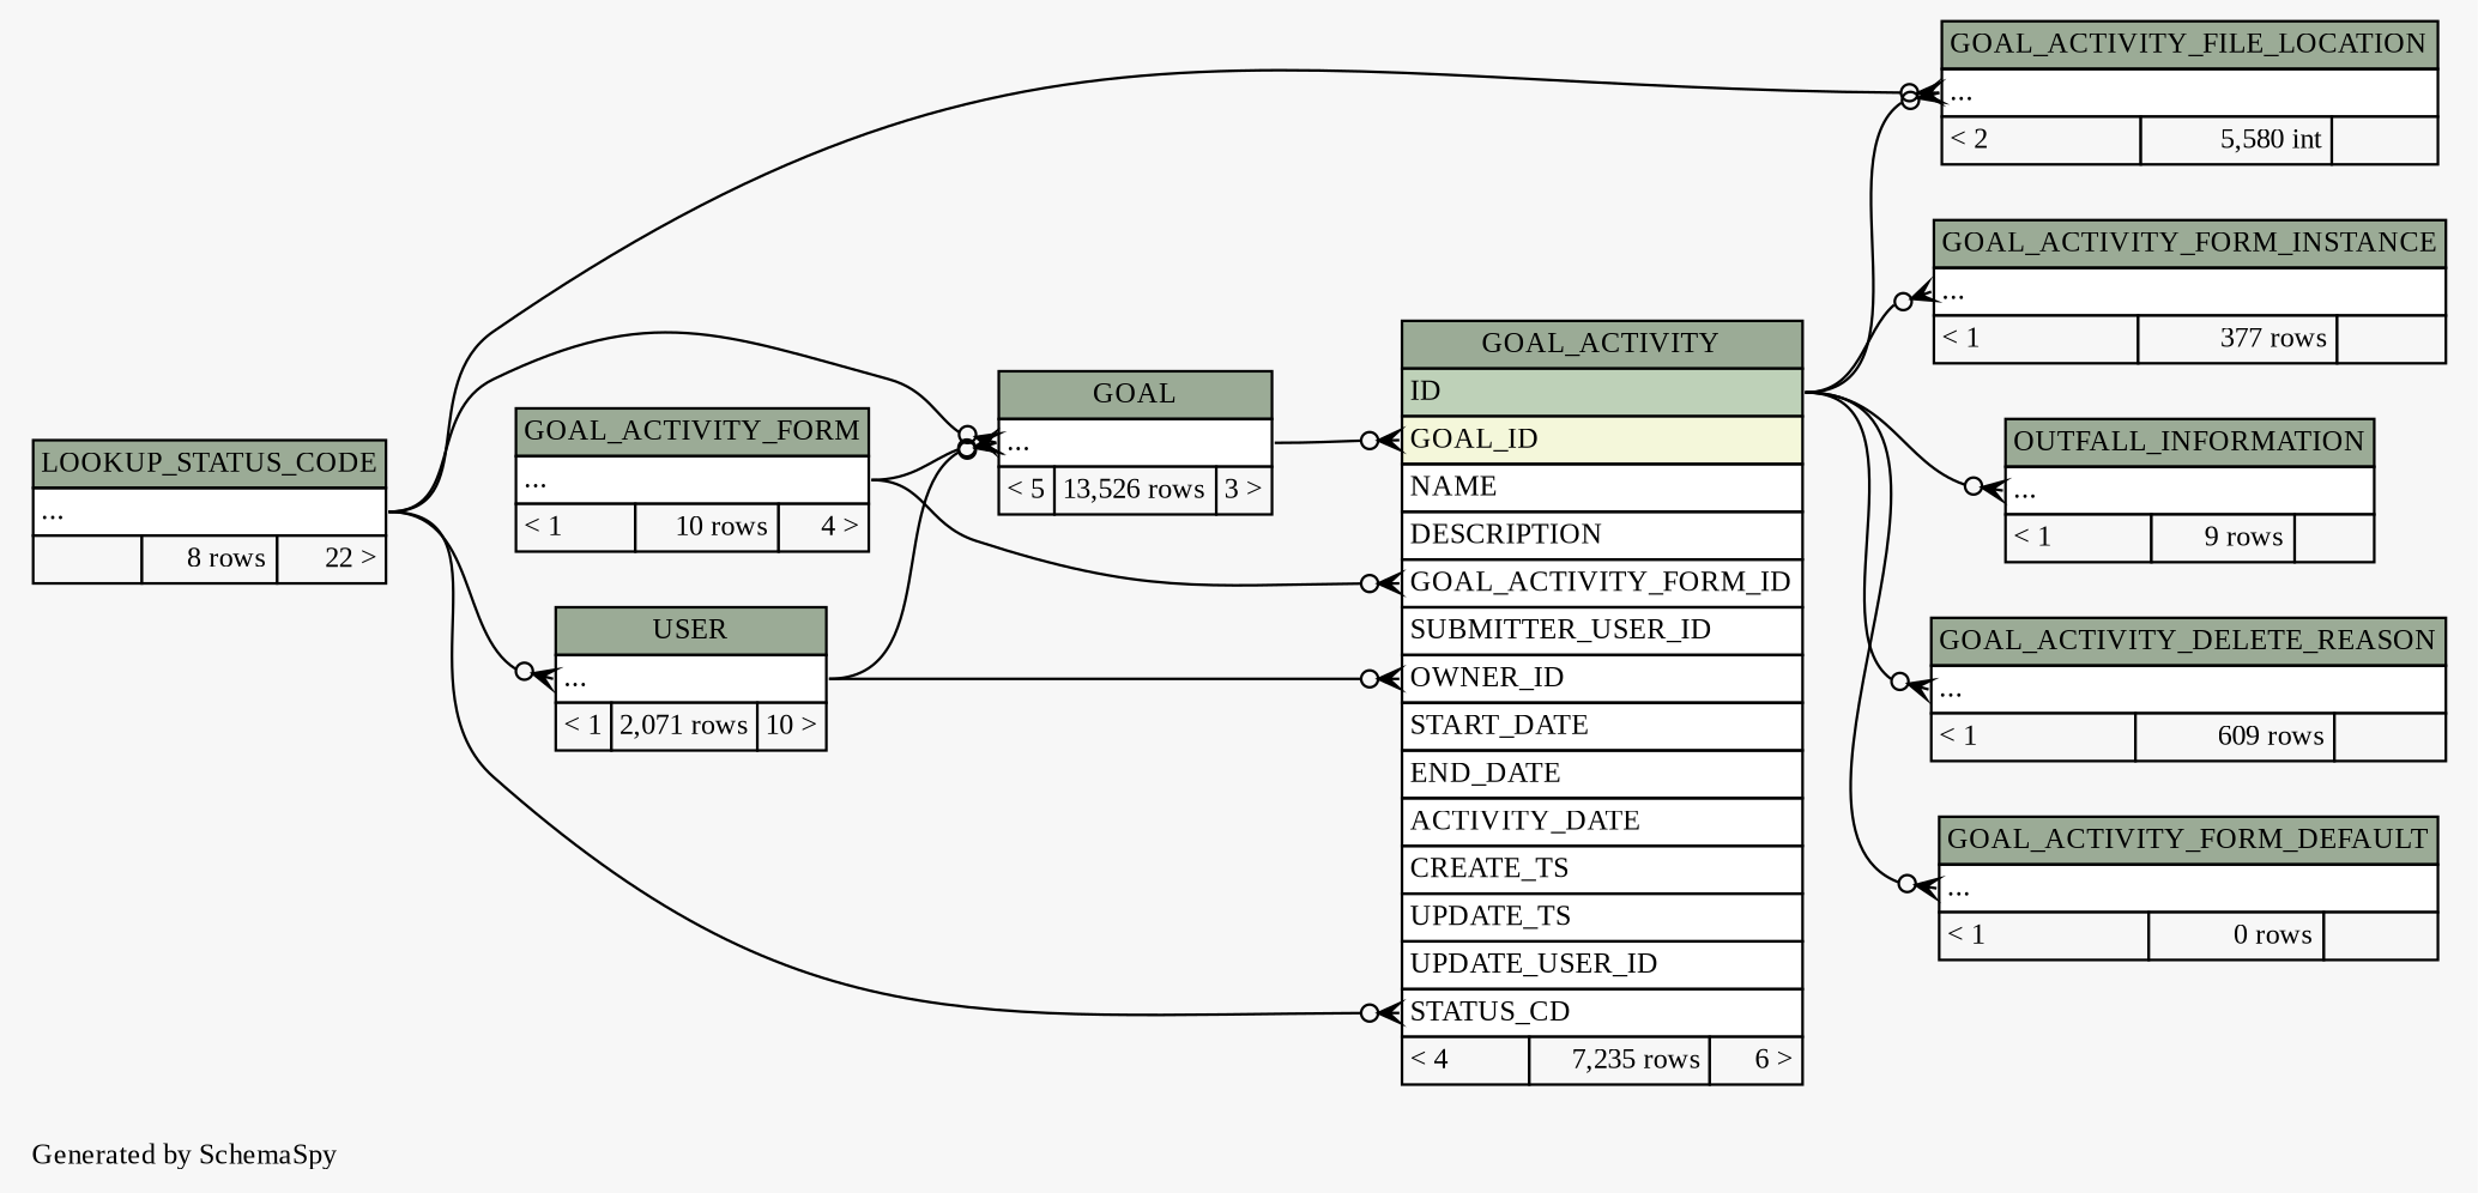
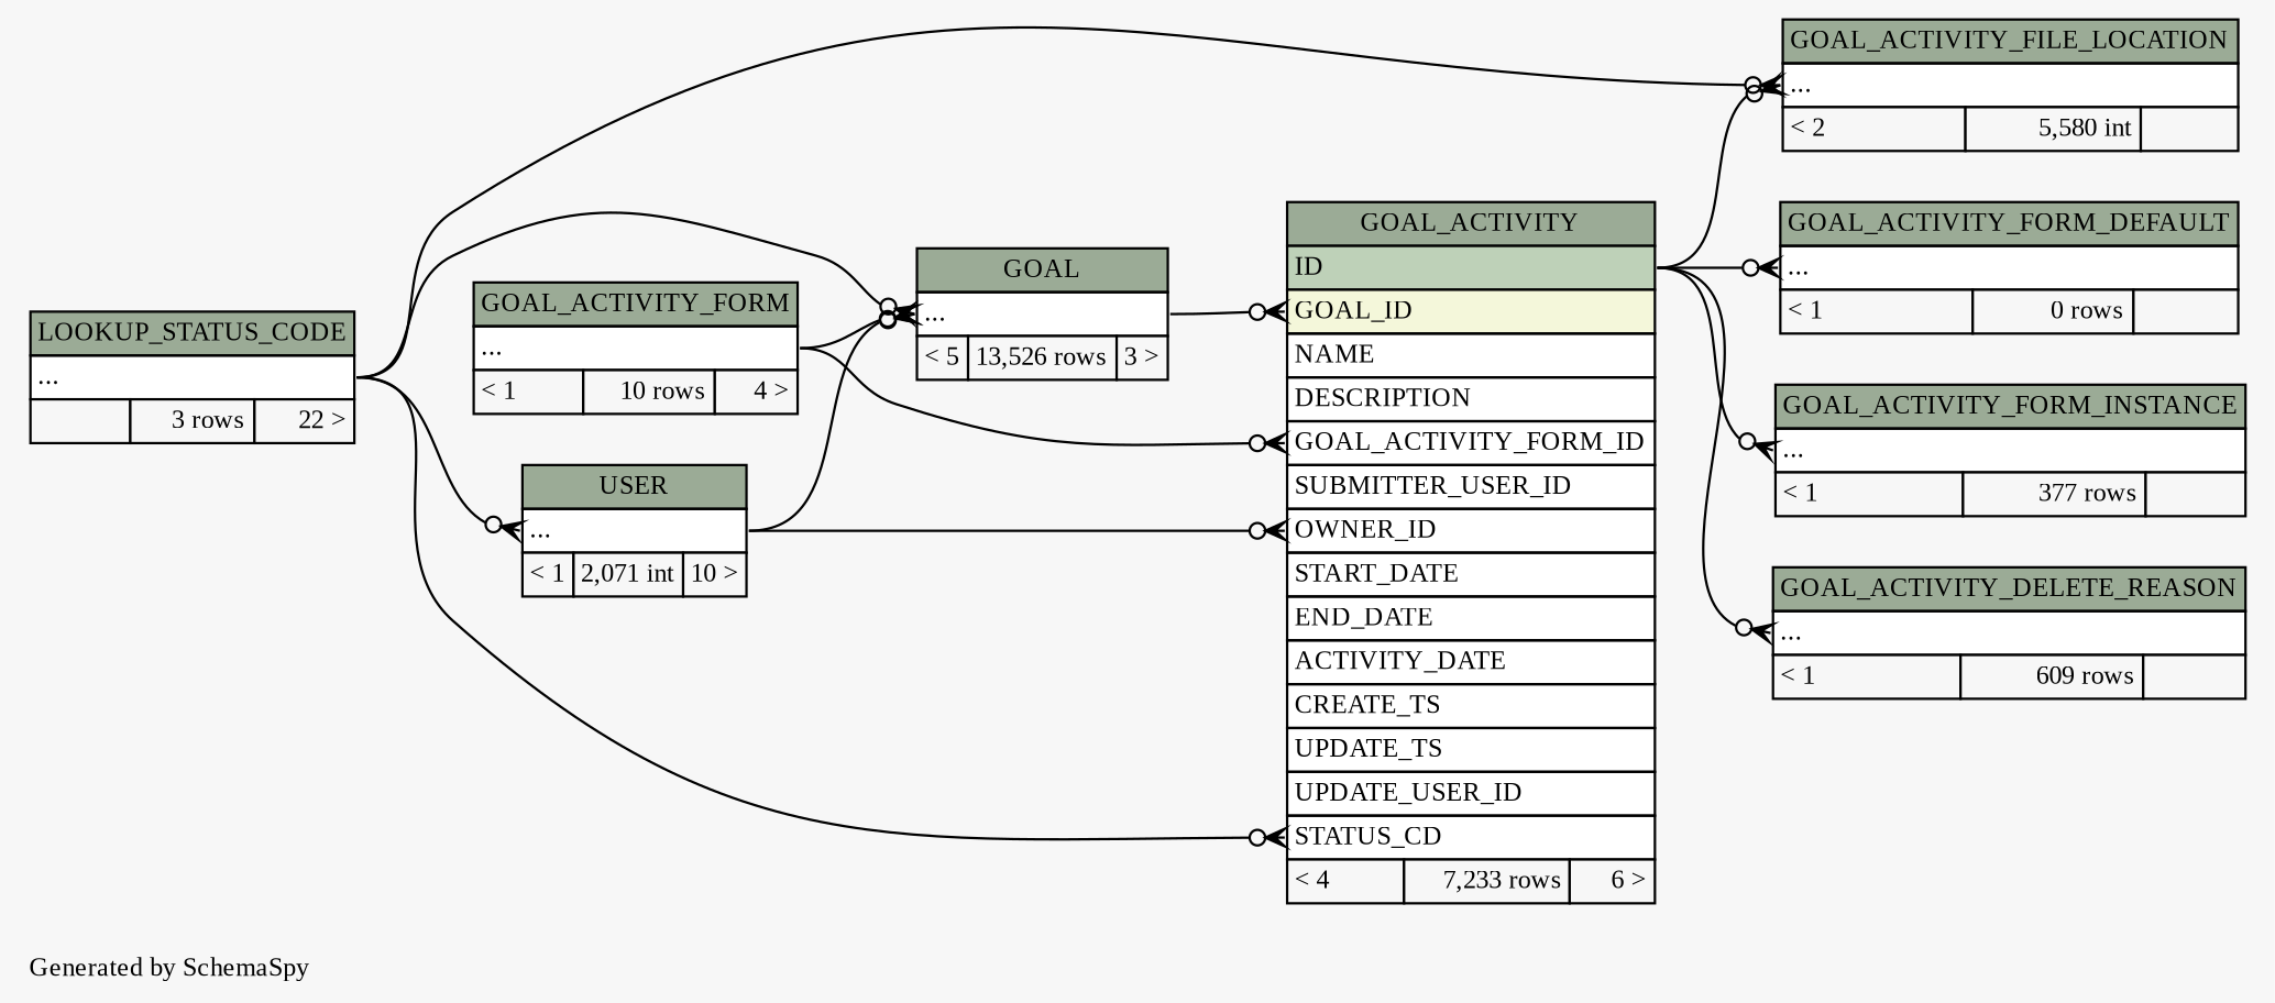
  digraph {
    bgcolor="#f7f7f7"
    fontname="Liberation Serif"
    fontsize=11
    label="\nGenerated by SchemaSpy"
    labeljust=l
    nodesep=0.18
    rankdir=RL
    ranksep=0.46
    node [fontname="Liberation Serif" fontsize=11 shape=plaintext]
    edge [arrowhead=none arrowsize=0.8 arrowtail=crowodot dir=back fontname="Liberation Serif" headport="elipses:e" tailport="elipses:w"]
    n1 [label=<     <TABLE BORDER="0" CELLBORDER="1" CELLSPACING="0" BGCOLOR="#ffffff">       <TR><TD COLSPAN="3" BGCOLOR="#9bab96" ALIGN="CENTER">GOAL</TD></TR>       <TR><TD PORT="elipses" COLSPAN="3" ALIGN="LEFT">...</TD></TR>       <TR><TD ALIGN="LEFT" BGCOLOR="#f7f7f7">&lt; 5</TD><TD ALIGN="RIGHT" BGCOLOR="#f7f7f7">13,526 rows</TD><TD ALIGN="RIGHT" BGCOLOR="#f7f7f7">3 &gt;</TD></TR>     </TABLE>>]
-   n2 [label=<     <TABLE BORDER="0" CELLBORDER="1" CELLSPACING="0" BGCOLOR="#ffffff">       <TR><TD COLSPAN="3" BGCOLOR="#9bab96" ALIGN="CENTER">USER</TD></TR>       <TR><TD PORT="elipses" COLSPAN="3" ALIGN="LEFT">...</TD></TR>       <TR><TD ALIGN="LEFT" BGCOLOR="#f7f7f7">&lt; 1</TD><TD ALIGN="RIGHT" BGCOLOR="#f7f7f7">2,071 rows</TD><TD ALIGN="RIGHT" BGCOLOR="#f7f7f7">10 &gt;</TD></TR>     </TABLE>>]
+   n2 [label=<     <TABLE BORDER="0" CELLBORDER="1" CELLSPACING="0" BGCOLOR="#ffffff">       <TR><TD COLSPAN="3" BGCOLOR="#9bab96" ALIGN="CENTER">USER</TD></TR>       <TR><TD PORT="elipses" COLSPAN="3" ALIGN="LEFT">...</TD></TR>       <TR><TD ALIGN="LEFT" BGCOLOR="#f7f7f7">&lt; 1</TD><TD ALIGN="RIGHT" BGCOLOR="#f7f7f7">2,071 int</TD><TD ALIGN="RIGHT" BGCOLOR="#f7f7f7">10 &gt;</TD></TR>     </TABLE>>]
    n3 [label=<     <TABLE BORDER="0" CELLBORDER="1" CELLSPACING="0" BGCOLOR="#ffffff">       <TR><TD COLSPAN="3" BGCOLOR="#9bab96" ALIGN="CENTER">GOAL_ACTIVITY_FORM</TD></TR>       <TR><TD PORT="elipses" COLSPAN="3" ALIGN="LEFT">...</TD></TR>       <TR><TD ALIGN="LEFT" BGCOLOR="#f7f7f7">&lt; 1</TD><TD ALIGN="RIGHT" BGCOLOR="#f7f7f7">10 rows</TD><TD ALIGN="RIGHT" BGCOLOR="#f7f7f7">4 &gt;</TD></TR>     </TABLE>>]
-   n4 [label=<     <TABLE BORDER="0" CELLBORDER="1" CELLSPACING="0" BGCOLOR="#ffffff">       <TR><TD COLSPAN="3" BGCOLOR="#9bab96" ALIGN="CENTER">LOOKUP_STATUS_CODE</TD></TR>       <TR><TD PORT="elipses" COLSPAN="3" ALIGN="LEFT">...</TD></TR>       <TR><TD ALIGN="LEFT" BGCOLOR="#f7f7f7">  </TD><TD ALIGN="RIGHT" BGCOLOR="#f7f7f7">8 rows</TD><TD ALIGN="RIGHT" BGCOLOR="#f7f7f7">22 &gt;</TD></TR>     </TABLE>>]
-   n5 [label=<     <TABLE BORDER="0" CELLBORDER="1" CELLSPACING="0" BGCOLOR="#ffffff">       <TR><TD COLSPAN="3" BGCOLOR="#9bab96" ALIGN="CENTER">GOAL_ACTIVITY</TD></TR>       <TR><TD PORT="ID" COLSPAN="3" BGCOLOR="#bed1b8" ALIGN="LEFT">ID</TD></TR>       <TR><TD PORT="GOAL_ID" COLSPAN="3" BGCOLOR="#f4f7da" ALIGN="LEFT">GOAL_ID</TD></TR>       <TR><TD PORT="NAME" COLSPAN="3" ALIGN="LEFT">NAME</TD></TR>       <TR><TD PORT="DESCRIPTION" COLSPAN="3" ALIGN="LEFT">DESCRIPTION</TD></TR>       <TR><TD PORT="GOAL_ACTIVITY_FORM_ID" COLSPAN="3" ALIGN="LEFT">GOAL_ACTIVITY_FORM_ID</TD></TR>       <TR><TD PORT="SUBMITTER_USER_ID" COLSPAN="3" ALIGN="LEFT">SUBMITTER_USER_ID</TD></TR>       <TR><TD PORT="OWNER_ID" COLSPAN="3" ALIGN="LEFT">OWNER_ID</TD></TR>       <TR><TD PORT="START_DATE" COLSPAN="3" ALIGN="LEFT">START_DATE</TD></TR>       <TR><TD PORT="END_DATE" COLSPAN="3" ALIGN="LEFT">END_DATE</TD></TR>       <TR><TD PORT="ACTIVITY_DATE" COLSPAN="3" ALIGN="LEFT">ACTIVITY_DATE</TD></TR>       <TR><TD PORT="CREATE_TS" COLSPAN="3" ALIGN="LEFT">CREATE_TS</TD></TR>       <TR><TD PORT="UPDATE_TS" COLSPAN="3" ALIGN="LEFT">UPDATE_TS</TD></TR>       <TR><TD PORT="UPDATE_USER_ID" COLSPAN="3" ALIGN="LEFT">UPDATE_USER_ID</TD></TR>       <TR><TD PORT="STATUS_CD" COLSPAN="3" ALIGN="LEFT">STATUS_CD</TD></TR>       <TR><TD ALIGN="LEFT" BGCOLOR="#f7f7f7">&lt; 4</TD><TD ALIGN="RIGHT" BGCOLOR="#f7f7f7">7,235 rows</TD><TD ALIGN="RIGHT" BGCOLOR="#f7f7f7">6 &gt;</TD></TR>     </TABLE>>]
+   n4 [label=<     <TABLE BORDER="0" CELLBORDER="1" CELLSPACING="0" BGCOLOR="#ffffff">       <TR><TD COLSPAN="3" BGCOLOR="#9bab96" ALIGN="CENTER">LOOKUP_STATUS_CODE</TD></TR>       <TR><TD PORT="elipses" COLSPAN="3" ALIGN="LEFT">...</TD></TR>       <TR><TD ALIGN="LEFT" BGCOLOR="#f7f7f7">  </TD><TD ALIGN="RIGHT" BGCOLOR="#f7f7f7">3 rows</TD><TD ALIGN="RIGHT" BGCOLOR="#f7f7f7">22 &gt;</TD></TR>     </TABLE>>]
+   n5 [label=<     <TABLE BORDER="0" CELLBORDER="1" CELLSPACING="0" BGCOLOR="#ffffff">       <TR><TD COLSPAN="3" BGCOLOR="#9bab96" ALIGN="CENTER">GOAL_ACTIVITY</TD></TR>       <TR><TD PORT="ID" COLSPAN="3" BGCOLOR="#bed1b8" ALIGN="LEFT">ID</TD></TR>       <TR><TD PORT="GOAL_ID" COLSPAN="3" BGCOLOR="#f4f7da" ALIGN="LEFT">GOAL_ID</TD></TR>       <TR><TD PORT="NAME" COLSPAN="3" ALIGN="LEFT">NAME</TD></TR>       <TR><TD PORT="DESCRIPTION" COLSPAN="3" ALIGN="LEFT">DESCRIPTION</TD></TR>       <TR><TD PORT="GOAL_ACTIVITY_FORM_ID" COLSPAN="3" ALIGN="LEFT">GOAL_ACTIVITY_FORM_ID</TD></TR>       <TR><TD PORT="SUBMITTER_USER_ID" COLSPAN="3" ALIGN="LEFT">SUBMITTER_USER_ID</TD></TR>       <TR><TD PORT="OWNER_ID" COLSPAN="3" ALIGN="LEFT">OWNER_ID</TD></TR>       <TR><TD PORT="START_DATE" COLSPAN="3" ALIGN="LEFT">START_DATE</TD></TR>       <TR><TD PORT="END_DATE" COLSPAN="3" ALIGN="LEFT">END_DATE</TD></TR>       <TR><TD PORT="ACTIVITY_DATE" COLSPAN="3" ALIGN="LEFT">ACTIVITY_DATE</TD></TR>       <TR><TD PORT="CREATE_TS" COLSPAN="3" ALIGN="LEFT">CREATE_TS</TD></TR>       <TR><TD PORT="UPDATE_TS" COLSPAN="3" ALIGN="LEFT">UPDATE_TS</TD></TR>       <TR><TD PORT="UPDATE_USER_ID" COLSPAN="3" ALIGN="LEFT">UPDATE_USER_ID</TD></TR>       <TR><TD PORT="STATUS_CD" COLSPAN="3" ALIGN="LEFT">STATUS_CD</TD></TR>       <TR><TD ALIGN="LEFT" BGCOLOR="#f7f7f7">&lt; 4</TD><TD ALIGN="RIGHT" BGCOLOR="#f7f7f7">7,233 rows</TD><TD ALIGN="RIGHT" BGCOLOR="#f7f7f7">6 &gt;</TD></TR>     </TABLE>>]
    n6 [label=<     <TABLE BORDER="0" CELLBORDER="1" CELLSPACING="0" BGCOLOR="#ffffff">       <TR><TD COLSPAN="3" BGCOLOR="#9bab96" ALIGN="CENTER">GOAL_ACTIVITY_DELETE_REASON</TD></TR>       <TR><TD PORT="elipses" COLSPAN="3" ALIGN="LEFT">...</TD></TR>       <TR><TD ALIGN="LEFT" BGCOLOR="#f7f7f7">&lt; 1</TD><TD ALIGN="RIGHT" BGCOLOR="#f7f7f7">609 rows</TD><TD ALIGN="RIGHT" BGCOLOR="#f7f7f7">  </TD></TR>     </TABLE>>]
    n7 [label=<     <TABLE BORDER="0" CELLBORDER="1" CELLSPACING="0" BGCOLOR="#ffffff">       <TR><TD COLSPAN="3" BGCOLOR="#9bab96" ALIGN="CENTER">GOAL_ACTIVITY_FILE_LOCATION</TD></TR>       <TR><TD PORT="elipses" COLSPAN="3" ALIGN="LEFT">...</TD></TR>       <TR><TD ALIGN="LEFT" BGCOLOR="#f7f7f7">&lt; 2</TD><TD ALIGN="RIGHT" BGCOLOR="#f7f7f7">5,580 int</TD><TD ALIGN="RIGHT" BGCOLOR="#f7f7f7">  </TD></TR>     </TABLE>>]
    n8 [label=<     <TABLE BORDER="0" CELLBORDER="1" CELLSPACING="0" BGCOLOR="#ffffff">       <TR><TD COLSPAN="3" BGCOLOR="#9bab96" ALIGN="CENTER">GOAL_ACTIVITY_FORM_DEFAULT</TD></TR>       <TR><TD PORT="elipses" COLSPAN="3" ALIGN="LEFT">...</TD></TR>       <TR><TD ALIGN="LEFT" BGCOLOR="#f7f7f7">&lt; 1</TD><TD ALIGN="RIGHT" BGCOLOR="#f7f7f7">0 rows</TD><TD ALIGN="RIGHT" BGCOLOR="#f7f7f7">  </TD></TR>     </TABLE>>]
    n9 [label=<     <TABLE BORDER="0" CELLBORDER="1" CELLSPACING="0" BGCOLOR="#ffffff">       <TR><TD COLSPAN="3" BGCOLOR="#9bab96" ALIGN="CENTER">GOAL_ACTIVITY_FORM_INSTANCE</TD></TR>       <TR><TD PORT="elipses" COLSPAN="3" ALIGN="LEFT">...</TD></TR>       <TR><TD ALIGN="LEFT" BGCOLOR="#f7f7f7">&lt; 1</TD><TD ALIGN="RIGHT" BGCOLOR="#f7f7f7">377 rows</TD><TD ALIGN="RIGHT" BGCOLOR="#f7f7f7">  </TD></TR>     </TABLE>>]
-   n10 [label=<     <TABLE BORDER="0" CELLBORDER="1" CELLSPACING="0" BGCOLOR="#ffffff">       <TR><TD COLSPAN="3" BGCOLOR="#9bab96" ALIGN="CENTER">OUTFALL_INFORMATION</TD></TR>       <TR><TD PORT="elipses" COLSPAN="3" ALIGN="LEFT">...</TD></TR>       <TR><TD ALIGN="LEFT" BGCOLOR="#f7f7f7">&lt; 1</TD><TD ALIGN="RIGHT" BGCOLOR="#f7f7f7">9 rows</TD><TD ALIGN="RIGHT" BGCOLOR="#f7f7f7">  </TD></TR>     </TABLE>>]
    n1 -> n2
    n1 -> n3
    n1 -> n4
    n2 -> n4
    n5 -> n1 [tailport="GOAL_ID:w"]
    n5 -> n2 [tailport="OWNER_ID:w"]
    n5 -> n3 [tailport="GOAL_ACTIVITY_FORM_ID:w"]
    n5 -> n4 [tailport="STATUS_CD:w"]
    n6 -> n5 [headport="ID:e"]
    n7 -> n4
    n7 -> n5 [headport="ID:e"]
    n8 -> n5 [headport="ID:e"]
    n9 -> n5 [headport="ID:e"]
-   n10 -> n5 [headport="ID:e"]
  }
